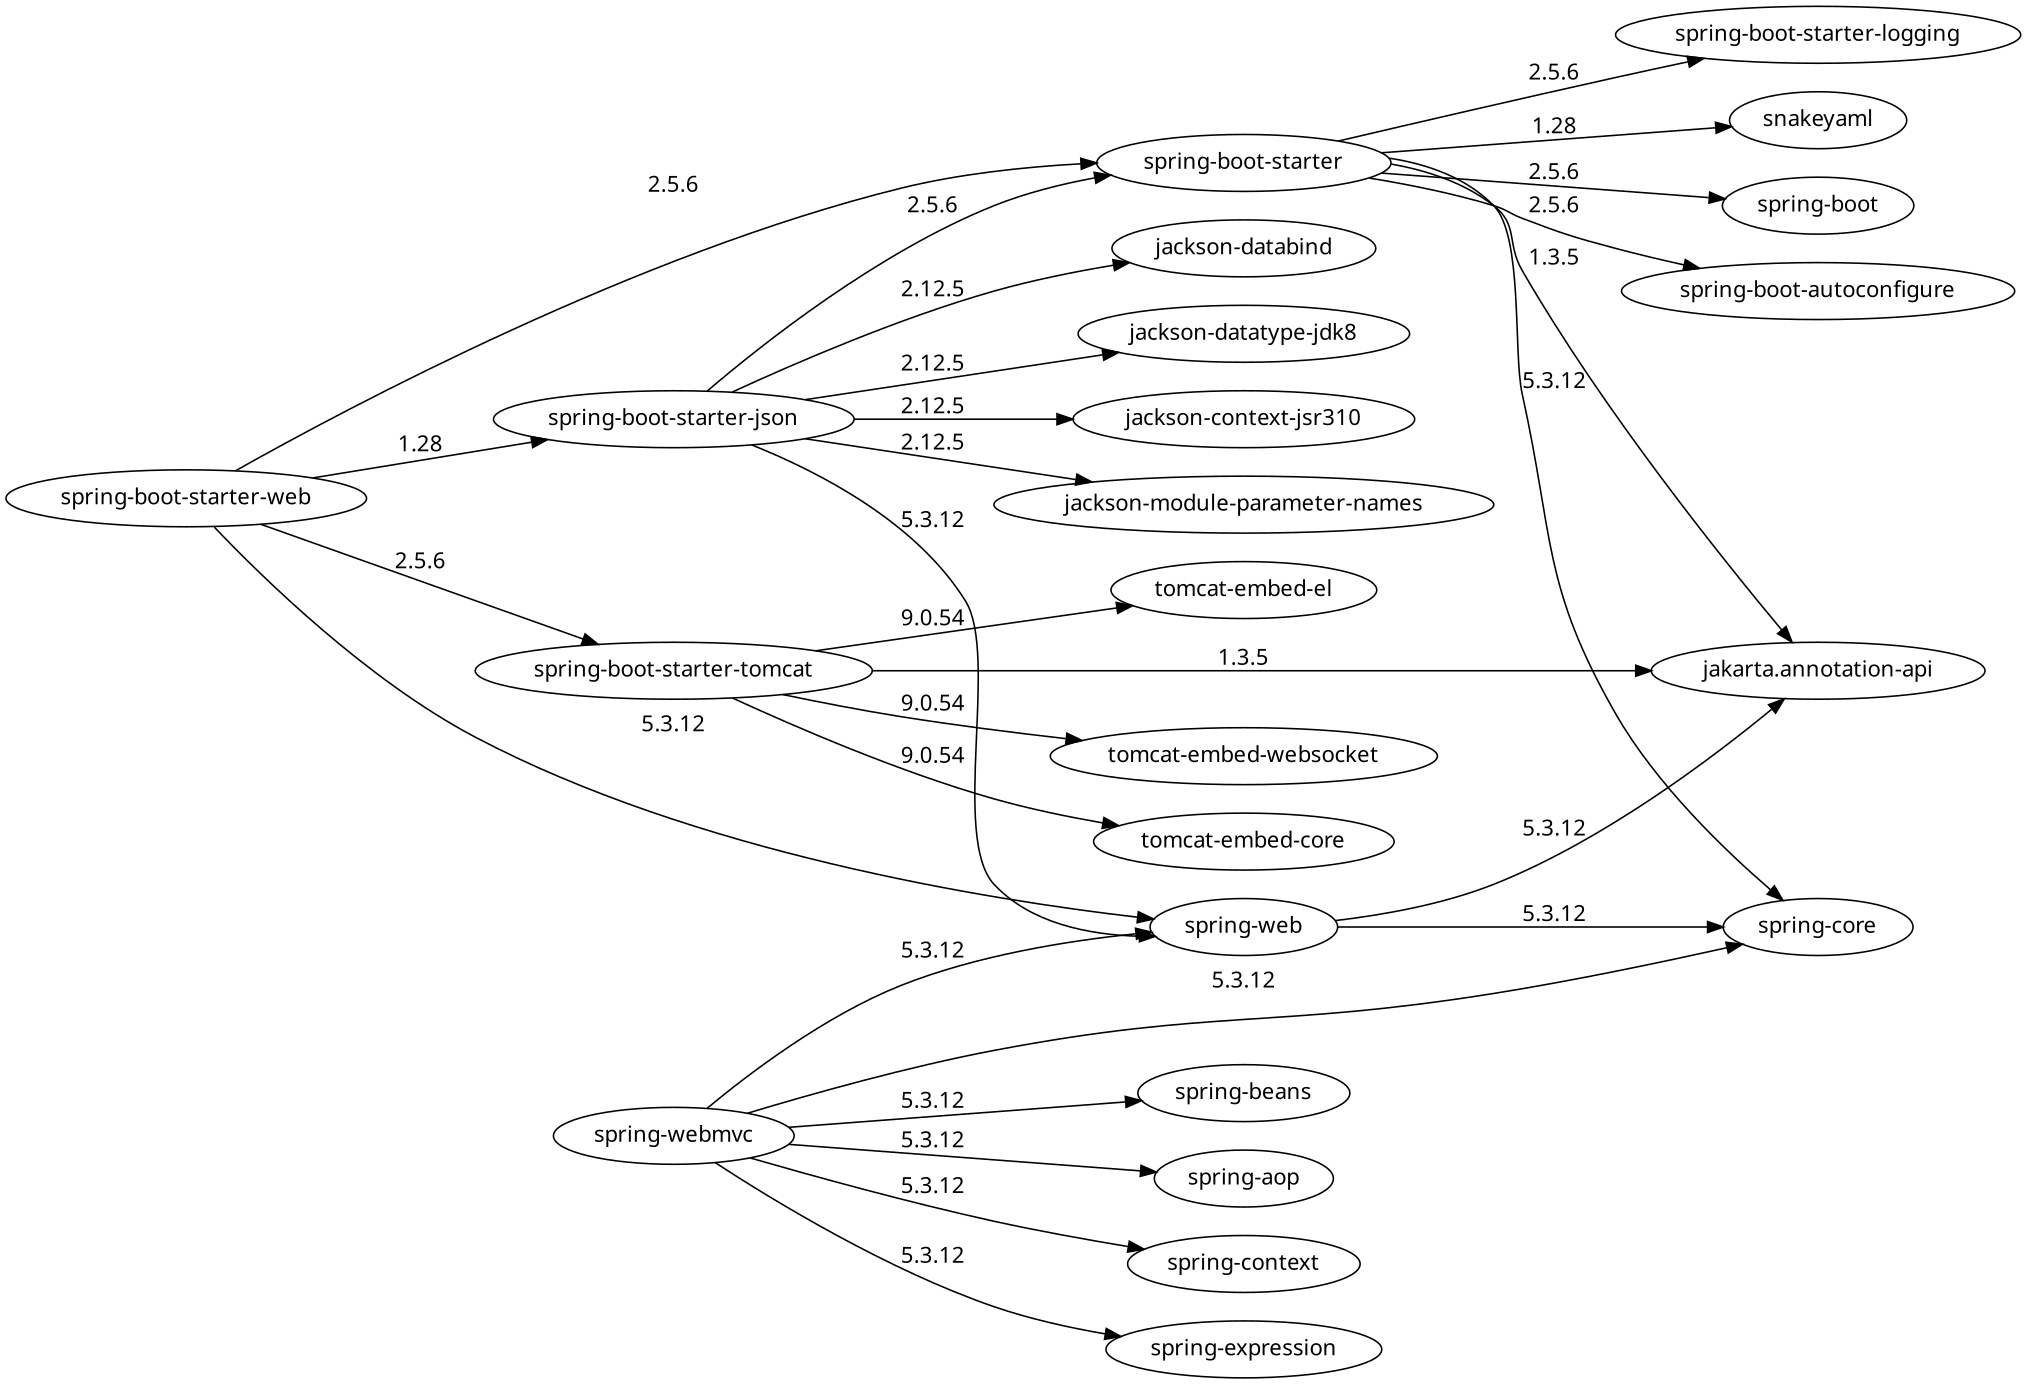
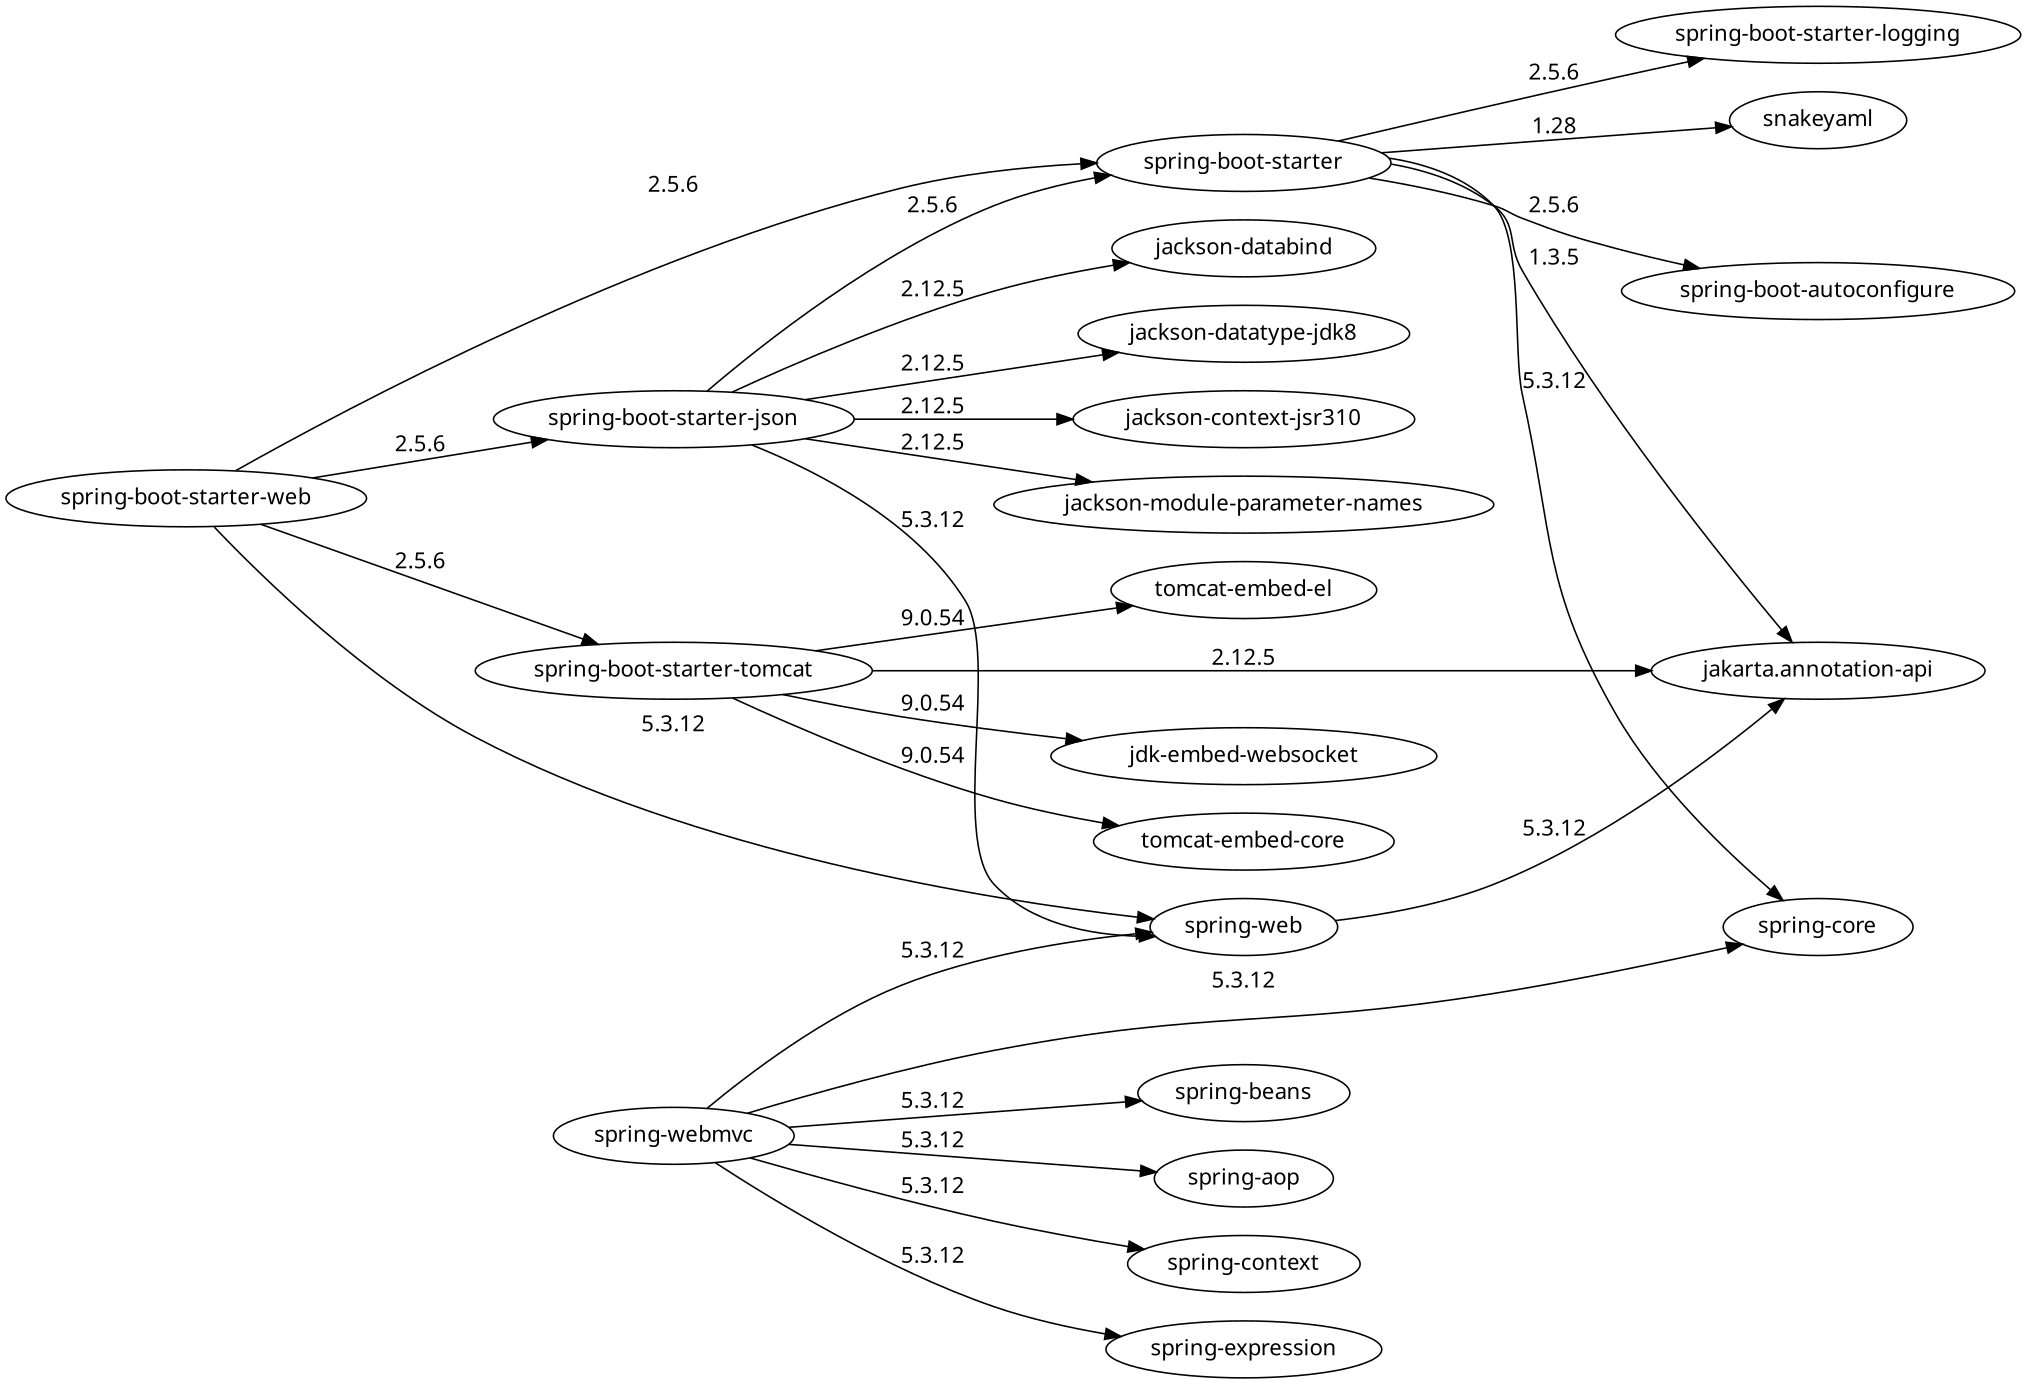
  digraph {
    fontname="Noto Sans"
    rankdir=LR
    node [fontname="Noto Sans"]
    edge [fontname="Noto Sans"]
    "spring-boot-starter-web"
    "spring-boot-starter"
    "spring-boot-starter-json"
    "spring-web"
    "spring-boot-starter-tomcat"
-   "spring-boot"
    "spring-boot-autoconfigure"
    "spring-boot-starter-logging"
    "jakarta.annotation-api"
    "spring-core"
    snakeyaml
    "jackson-databind"
    "jackson-datatype-jdk8"
    n14 [label="jackson-context-jsr310"]
    "jackson-module-parameter-names"
    "tomcat-embed-core"
    "tomcat-embed-el"
-   "tomcat-embed-websocket"
+   "tomcat-embed-websocket" [label="jdk-embed-websocket"]
    "spring-webmvc"
    "spring-beans"
    "spring-aop"
    "spring-context"
    "spring-expression"
    "spring-boot-starter-web" -> "spring-boot-starter" [label="2.5.6"]
-   "spring-boot-starter-web" -> "spring-boot-starter-json" [label=1.28]
+   "spring-boot-starter-web" -> "spring-boot-starter-json" [label="2.5.6"]
    "spring-boot-starter-web" -> "spring-web" [label="5.3.12"]
    "spring-boot-starter-web" -> "spring-boot-starter-tomcat" [label="2.5.6"]
-   "spring-boot-starter" -> "spring-boot" [label="2.5.6"]
    "spring-boot-starter" -> "spring-boot-autoconfigure" [label="2.5.6"]
    "spring-boot-starter" -> "spring-boot-starter-logging" [label="2.5.6"]
    "spring-boot-starter" -> "jakarta.annotation-api" [label="1.3.5"]
    "spring-boot-starter" -> "spring-core" [label="5.3.12"]
    "spring-boot-starter" -> snakeyaml [label=1.28]
    "spring-boot-starter-json" -> "spring-boot-starter" [label="2.5.6"]
    "spring-boot-starter-json" -> "spring-web" [label="5.3.12"]
    "spring-boot-starter-json" -> "jackson-databind" [label="2.12.5"]
    "spring-boot-starter-json" -> "jackson-datatype-jdk8" [label="2.12.5"]
    "spring-boot-starter-json" -> n14 [label="2.12.5"]
    "spring-boot-starter-json" -> "jackson-module-parameter-names" [label="2.12.5"]
    "spring-web" -> "jakarta.annotation-api" [label="5.3.12"]
-   "spring-web" -> "spring-core" [label="5.3.12"]
-   "spring-boot-starter-tomcat" -> "jakarta.annotation-api" [label="1.3.5"]
+   "spring-boot-starter-tomcat" -> "jakarta.annotation-api" [label="2.12.5"]
    "spring-boot-starter-tomcat" -> "tomcat-embed-core" [label="9.0.54"]
    "spring-boot-starter-tomcat" -> "tomcat-embed-el" [label="9.0.54"]
    "spring-boot-starter-tomcat" -> "tomcat-embed-websocket" [label="9.0.54"]
    "spring-webmvc" -> "spring-web" [label="5.3.12"]
    "spring-webmvc" -> "spring-core" [label="5.3.12"]
    "spring-webmvc" -> "spring-beans" [label="5.3.12"]
    "spring-webmvc" -> "spring-aop" [label="5.3.12"]
    "spring-webmvc" -> "spring-context" [label="5.3.12"]
    "spring-webmvc" -> "spring-expression" [label="5.3.12"]
  }
